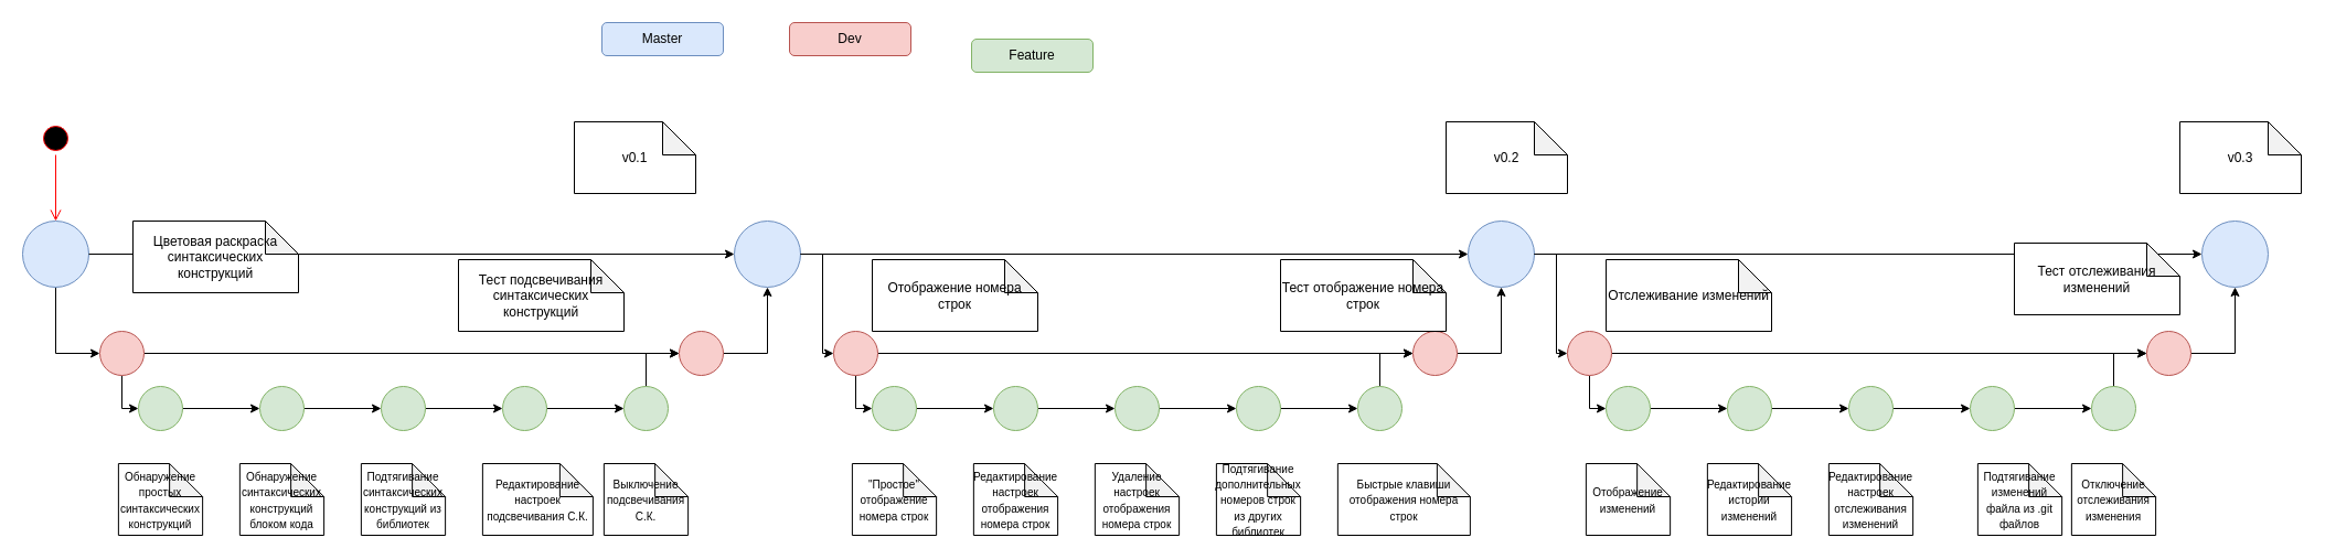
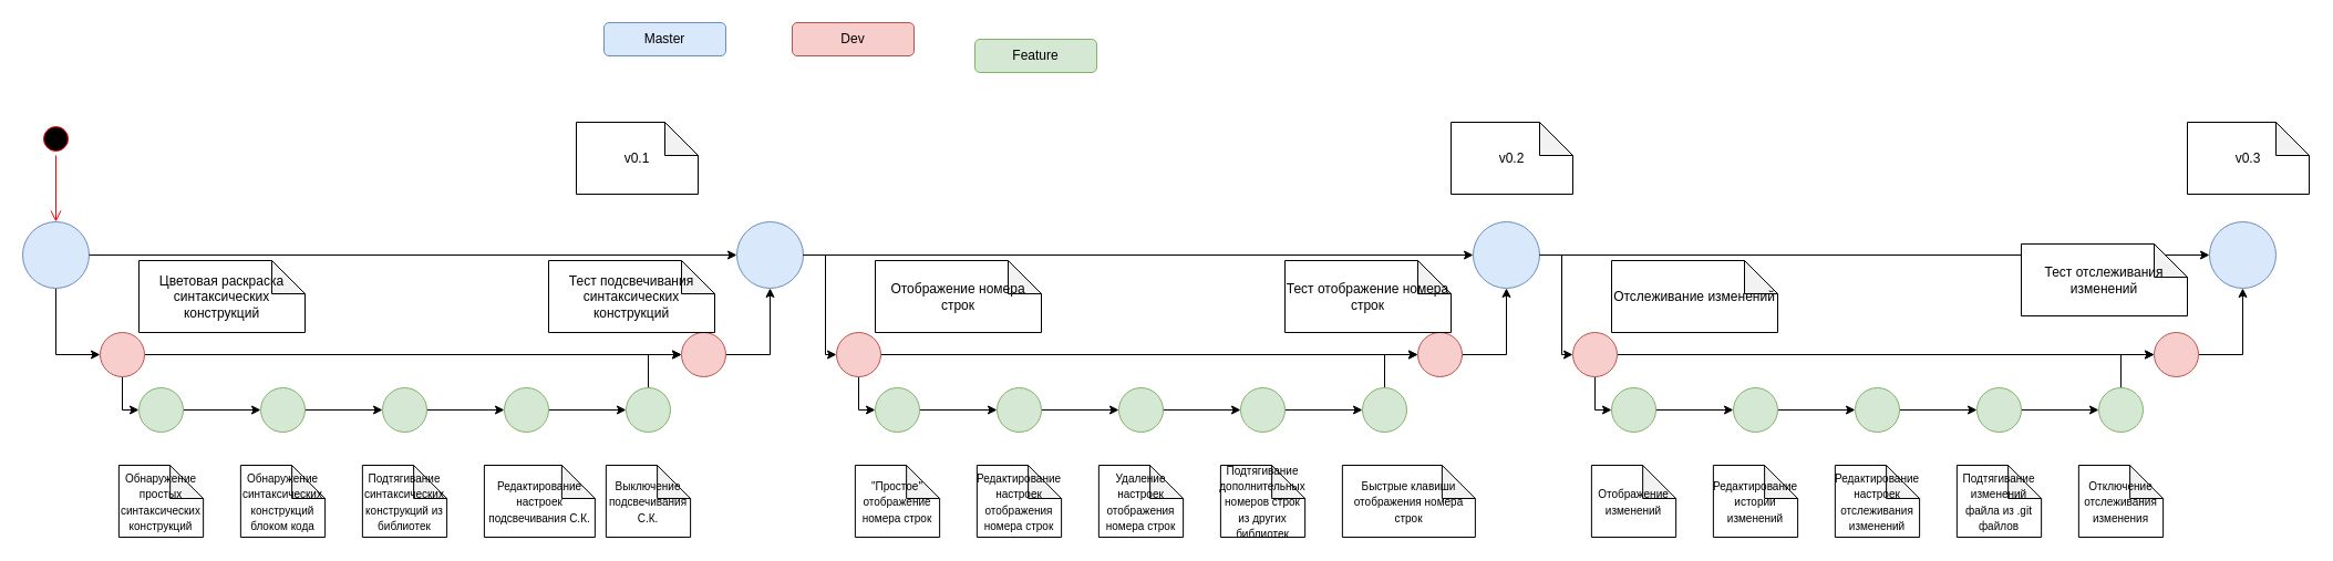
  <mxCell id="0" />
  <mxCell id="1" parent="0" />
  <mxCell id="2" value="Master" style="rounded=1;whiteSpace=wrap;html=1;fillColor=#dae8fc;strokeColor=#6c8ebf;" vertex="1" parent="1"><mxGeometry x="545" y="20" width="110" height="30" as="geometry" /></mxCell>
  <mxCell id="3" value="Dev" style="rounded=1;whiteSpace=wrap;html=1;fillColor=#f8cecc;strokeColor=#b85450;" vertex="1" parent="1"><mxGeometry x="715" y="20" width="110" height="30" as="geometry" /></mxCell>
  <mxCell id="4" value="Feature" style="rounded=1;whiteSpace=wrap;html=1;fillColor=#d5e8d4;strokeColor=#82b366;" vertex="1" parent="1"><mxGeometry x="880" y="35" width="110" height="30" as="geometry" /></mxCell>
  <mxCell id="5" value="" style="ellipse;html=1;shape=startState;fillColor=#000000;strokeColor=#ff0000;" vertex="1" parent="1"><mxGeometry x="35" y="110" width="30" height="30" as="geometry" /></mxCell>
  <mxCell id="6" value="" style="edgeStyle=orthogonalEdgeStyle;html=1;verticalAlign=bottom;endArrow=open;endSize=8;strokeColor=#ff0000;rounded=0;entryX=0;entryY=0.5;entryDx=0;entryDy=0;" edge="1" source="5" parent="1" target="8"><mxGeometry relative="1" as="geometry"><mxPoint x="50" y="200" as="targetPoint" /></mxGeometry></mxCell>
  <mxCell id="7" style="edgeStyle=orthogonalEdgeStyle;rounded=0;orthogonalLoop=1;jettySize=auto;html=1;exitX=1;exitY=0.5;exitDx=0;exitDy=0;entryX=0.5;entryY=1;entryDx=0;entryDy=0;" edge="1" parent="1" source="8" target="14"><mxGeometry relative="1" as="geometry" /></mxCell>
  <mxCell id="8" value="" style="ellipse;whiteSpace=wrap;html=1;aspect=fixed;direction=south;fillColor=#dae8fc;strokeColor=#6c8ebf;" vertex="1" parent="1"><mxGeometry x="20" y="200" width="60" height="60" as="geometry" /></mxCell>
  <mxCell id="9" value="" style="endArrow=classic;html=1;rounded=0;exitX=0.5;exitY=0;exitDx=0;exitDy=0;entryX=0.5;entryY=1;entryDx=0;entryDy=0;" edge="1" parent="1" source="8" target="10"><mxGeometry width="50" height="50" relative="1" as="geometry"><mxPoint x="80" y="230" as="sourcePoint" /><mxPoint x="545" y="230" as="targetPoint" /></mxGeometry></mxCell>
  <mxCell id="10" value="" style="ellipse;whiteSpace=wrap;html=1;aspect=fixed;direction=south;fillColor=#dae8fc;strokeColor=#6c8ebf;" vertex="1" parent="1"><mxGeometry x="665" y="200" width="60" height="60" as="geometry" /></mxCell>
  <mxCell id="11" value="v0.1" style="shape=note;whiteSpace=wrap;html=1;backgroundOutline=1;darkOpacity=0.05;" vertex="1" parent="1"><mxGeometry x="520" y="110" width="110" height="65" as="geometry" /></mxCell>
  <mxCell id="12" style="edgeStyle=orthogonalEdgeStyle;rounded=0;orthogonalLoop=1;jettySize=auto;html=1;exitX=0.5;exitY=0;exitDx=0;exitDy=0;" edge="1" parent="1" source="14" target="16"><mxGeometry relative="1" as="geometry" /></mxCell>
  <mxCell id="13" style="edgeStyle=orthogonalEdgeStyle;rounded=0;orthogonalLoop=1;jettySize=auto;html=1;exitX=1;exitY=0.5;exitDx=0;exitDy=0;entryX=0.5;entryY=1;entryDx=0;entryDy=0;" edge="1" parent="1" source="14" target="18"><mxGeometry relative="1" as="geometry"><Array as="points"><mxPoint x="110" y="370" /></Array></mxGeometry></mxCell>
  <mxCell id="14" value="" style="ellipse;whiteSpace=wrap;html=1;aspect=fixed;direction=south;fillColor=#f8cecc;strokeColor=#b85450;" vertex="1" parent="1"><mxGeometry x="90" y="300" width="40" height="40" as="geometry" /></mxCell>
  <mxCell id="15" value="" style="edgeStyle=orthogonalEdgeStyle;rounded=0;orthogonalLoop=1;jettySize=auto;html=1;" edge="1" parent="1" source="16" target="10"><mxGeometry relative="1" as="geometry" /></mxCell>
  <mxCell id="16" value="" style="ellipse;whiteSpace=wrap;html=1;aspect=fixed;direction=south;fillColor=#f8cecc;strokeColor=#b85450;" vertex="1" parent="1"><mxGeometry x="615" y="300" width="40" height="40" as="geometry" /></mxCell>
  <mxCell id="17" style="edgeStyle=orthogonalEdgeStyle;rounded=0;orthogonalLoop=1;jettySize=auto;html=1;exitX=0.5;exitY=0;exitDx=0;exitDy=0;" edge="1" parent="1" source="18" target="20"><mxGeometry relative="1" as="geometry" /></mxCell>
  <mxCell id="18" value="" style="ellipse;whiteSpace=wrap;html=1;aspect=fixed;direction=south;fillColor=#d5e8d4;strokeColor=#82b366;" vertex="1" parent="1"><mxGeometry x="125" y="350" width="40" height="40" as="geometry" /></mxCell>
  <mxCell id="19" value="" style="edgeStyle=orthogonalEdgeStyle;rounded=0;orthogonalLoop=1;jettySize=auto;html=1;" edge="1" parent="1" source="20" target="22"><mxGeometry relative="1" as="geometry" /></mxCell>
  <mxCell id="20" value="" style="ellipse;whiteSpace=wrap;html=1;aspect=fixed;direction=south;fillColor=#d5e8d4;strokeColor=#82b366;" vertex="1" parent="1"><mxGeometry x="235" y="350" width="40" height="40" as="geometry" /></mxCell>
  <mxCell id="21" value="" style="edgeStyle=orthogonalEdgeStyle;rounded=0;orthogonalLoop=1;jettySize=auto;html=1;" edge="1" parent="1" source="22" target="24"><mxGeometry relative="1" as="geometry" /></mxCell>
  <mxCell id="22" value="" style="ellipse;whiteSpace=wrap;html=1;aspect=fixed;direction=south;fillColor=#d5e8d4;strokeColor=#82b366;" vertex="1" parent="1"><mxGeometry x="345" y="350" width="40" height="40" as="geometry" /></mxCell>
  <mxCell id="23" value="" style="edgeStyle=orthogonalEdgeStyle;rounded=0;orthogonalLoop=1;jettySize=auto;html=1;" edge="1" parent="1" source="24" target="26"><mxGeometry relative="1" as="geometry" /></mxCell>
  <mxCell id="24" value="" style="ellipse;whiteSpace=wrap;html=1;aspect=fixed;direction=south;fillColor=#d5e8d4;strokeColor=#82b366;" vertex="1" parent="1"><mxGeometry x="455" y="350" width="40" height="40" as="geometry" /></mxCell>
  <mxCell id="25" style="edgeStyle=orthogonalEdgeStyle;rounded=0;orthogonalLoop=1;jettySize=auto;html=1;exitX=0;exitY=0.5;exitDx=0;exitDy=0;entryX=0.5;entryY=1;entryDx=0;entryDy=0;" edge="1" parent="1" source="26" target="16"><mxGeometry relative="1" as="geometry" /></mxCell>
  <mxCell id="26" value="" style="ellipse;whiteSpace=wrap;html=1;aspect=fixed;direction=south;fillColor=#d5e8d4;strokeColor=#82b366;" vertex="1" parent="1"><mxGeometry x="565" y="350" width="40" height="40" as="geometry" /></mxCell>
- <mxCell id="27" value="Цветовая раскраска синтаксических конструкций&lt;span&gt; &lt;/span&gt;" style="shape=note;whiteSpace=wrap;html=1;backgroundOutline=1;darkOpacity=0.05;" vertex="1" parent="1"><mxGeometry x="120" y="200" width="150" height="65" as="geometry" /></mxCell>
- <mxCell id="28" value="Тест подсвечивания синтаксических конструкций" style="shape=note;whiteSpace=wrap;html=1;backgroundOutline=1;darkOpacity=0.05;" vertex="1" parent="1"><mxGeometry x="415" y="235" width="150" height="65" as="geometry" /></mxCell>
+ <mxCell id="27" value="Цветовая раскраска синтаксических конструкций&lt;span&gt; &lt;/span&gt;" style="shape=note;whiteSpace=wrap;html=1;backgroundOutline=1;darkOpacity=0.05;" vertex="1" parent="1"><mxGeometry x="125" y="235" width="150" height="65" as="geometry" /></mxCell>
+ <mxCell id="28" value="Тест подсвечивания синтаксических конструкций" style="shape=note;whiteSpace=wrap;html=1;backgroundOutline=1;darkOpacity=0.05;" vertex="1" parent="1"><mxGeometry x="495" y="235" width="150" height="65" as="geometry" /></mxCell>
  <mxCell id="29" value="&lt;font style=&quot;font-size: 10px&quot;&gt;Обнаружение простых синтаксических конструкций&lt;/font&gt;&lt;span&gt;&lt;/span&gt;" style="shape=note;whiteSpace=wrap;html=1;backgroundOutline=1;darkOpacity=0.05;" vertex="1" parent="1"><mxGeometry x="106.88" y="420" width="76.25" height="65" as="geometry" /></mxCell>
  <mxCell id="30" value="&lt;font style=&quot;font-size: 10px&quot;&gt;Обнаружение синтаксических конструкций блоком кода&lt;/font&gt;&lt;span&gt;&lt;/span&gt;" style="shape=note;whiteSpace=wrap;html=1;backgroundOutline=1;darkOpacity=0.05;" vertex="1" parent="1"><mxGeometry x="216.87" y="420" width="76.25" height="65" as="geometry" /></mxCell>
  <mxCell id="31" value="&lt;span style=&quot;font-size: 10px&quot;&gt;Подтягивание синтаксических конструкций из библиотек&lt;/span&gt;" style="shape=note;whiteSpace=wrap;html=1;backgroundOutline=1;darkOpacity=0.05;" vertex="1" parent="1"><mxGeometry x="326.87" y="420" width="76.25" height="65" as="geometry" /></mxCell>
  <mxCell id="32" value="&lt;span style=&quot;font-size: 10px&quot;&gt;Редактирование настроек подсвечивания С.К.&lt;/span&gt;" style="shape=note;whiteSpace=wrap;html=1;backgroundOutline=1;darkOpacity=0.05;" vertex="1" parent="1"><mxGeometry x="436.88" y="420" width="100" height="65" as="geometry" /></mxCell>
  <mxCell id="33" value="&lt;span style=&quot;font-size: 10px&quot;&gt;Выключение подсвечивания С.К.&lt;/span&gt;" style="shape=note;whiteSpace=wrap;html=1;backgroundOutline=1;darkOpacity=0.05;" vertex="1" parent="1"><mxGeometry x="546.87" y="420" width="76.25" height="65" as="geometry" /></mxCell>
  <mxCell id="34" style="edgeStyle=orthogonalEdgeStyle;rounded=0;orthogonalLoop=1;jettySize=auto;html=1;exitX=0.5;exitY=0;exitDx=0;exitDy=0;entryX=0.5;entryY=1;entryDx=0;entryDy=0;" edge="1" source="10" target="40" parent="1"><mxGeometry relative="1" as="geometry"><mxPoint x="795" y="260" as="sourcePoint" /><Array as="points"><mxPoint x="745" y="230" /><mxPoint x="745" y="320" /></Array></mxGeometry></mxCell>
  <mxCell id="35" value="" style="endArrow=classic;html=1;rounded=0;exitX=0.5;exitY=0;exitDx=0;exitDy=0;entryX=0.5;entryY=1;entryDx=0;entryDy=0;" edge="1" source="10" target="36" parent="1"><mxGeometry width="50" height="50" relative="1" as="geometry"><mxPoint x="825" y="230" as="sourcePoint" /><mxPoint x="1290" y="230" as="targetPoint" /></mxGeometry></mxCell>
  <mxCell id="36" value="" style="ellipse;whiteSpace=wrap;html=1;aspect=fixed;direction=south;fillColor=#dae8fc;strokeColor=#6c8ebf;" vertex="1" parent="1"><mxGeometry x="1330" y="200" width="60" height="60" as="geometry" /></mxCell>
  <mxCell id="37" value="v0.2" style="shape=note;whiteSpace=wrap;html=1;backgroundOutline=1;darkOpacity=0.05;" vertex="1" parent="1"><mxGeometry x="1310" y="110" width="110" height="65" as="geometry" /></mxCell>
  <mxCell id="38" style="edgeStyle=orthogonalEdgeStyle;rounded=0;orthogonalLoop=1;jettySize=auto;html=1;exitX=0.5;exitY=0;exitDx=0;exitDy=0;" edge="1" source="40" target="42" parent="1"><mxGeometry relative="1" as="geometry" /></mxCell>
  <mxCell id="39" style="edgeStyle=orthogonalEdgeStyle;rounded=0;orthogonalLoop=1;jettySize=auto;html=1;exitX=1;exitY=0.5;exitDx=0;exitDy=0;entryX=0.5;entryY=1;entryDx=0;entryDy=0;" edge="1" source="40" target="44" parent="1"><mxGeometry relative="1" as="geometry"><Array as="points"><mxPoint x="775" y="370" /></Array></mxGeometry></mxCell>
  <mxCell id="40" value="" style="ellipse;whiteSpace=wrap;html=1;aspect=fixed;direction=south;fillColor=#f8cecc;strokeColor=#b85450;" vertex="1" parent="1"><mxGeometry x="755" y="300" width="40" height="40" as="geometry" /></mxCell>
  <mxCell id="41" value="" style="edgeStyle=orthogonalEdgeStyle;rounded=0;orthogonalLoop=1;jettySize=auto;html=1;" edge="1" source="42" target="36" parent="1"><mxGeometry relative="1" as="geometry" /></mxCell>
  <mxCell id="42" value="" style="ellipse;whiteSpace=wrap;html=1;aspect=fixed;direction=south;fillColor=#f8cecc;strokeColor=#b85450;" vertex="1" parent="1"><mxGeometry x="1280" y="300" width="40" height="40" as="geometry" /></mxCell>
  <mxCell id="43" style="edgeStyle=orthogonalEdgeStyle;rounded=0;orthogonalLoop=1;jettySize=auto;html=1;exitX=0.5;exitY=0;exitDx=0;exitDy=0;" edge="1" source="44" target="46" parent="1"><mxGeometry relative="1" as="geometry" /></mxCell>
  <mxCell id="44" value="" style="ellipse;whiteSpace=wrap;html=1;aspect=fixed;direction=south;fillColor=#d5e8d4;strokeColor=#82b366;" vertex="1" parent="1"><mxGeometry x="790" y="350" width="40" height="40" as="geometry" /></mxCell>
  <mxCell id="45" value="" style="edgeStyle=orthogonalEdgeStyle;rounded=0;orthogonalLoop=1;jettySize=auto;html=1;" edge="1" source="46" target="48" parent="1"><mxGeometry relative="1" as="geometry" /></mxCell>
  <mxCell id="46" value="" style="ellipse;whiteSpace=wrap;html=1;aspect=fixed;direction=south;fillColor=#d5e8d4;strokeColor=#82b366;" vertex="1" parent="1"><mxGeometry x="900" y="350" width="40" height="40" as="geometry" /></mxCell>
  <mxCell id="47" value="" style="edgeStyle=orthogonalEdgeStyle;rounded=0;orthogonalLoop=1;jettySize=auto;html=1;" edge="1" source="48" target="50" parent="1"><mxGeometry relative="1" as="geometry" /></mxCell>
  <mxCell id="48" value="" style="ellipse;whiteSpace=wrap;html=1;aspect=fixed;direction=south;fillColor=#d5e8d4;strokeColor=#82b366;" vertex="1" parent="1"><mxGeometry x="1010" y="350" width="40" height="40" as="geometry" /></mxCell>
  <mxCell id="49" value="" style="edgeStyle=orthogonalEdgeStyle;rounded=0;orthogonalLoop=1;jettySize=auto;html=1;" edge="1" source="50" target="52" parent="1"><mxGeometry relative="1" as="geometry" /></mxCell>
  <mxCell id="50" value="" style="ellipse;whiteSpace=wrap;html=1;aspect=fixed;direction=south;fillColor=#d5e8d4;strokeColor=#82b366;" vertex="1" parent="1"><mxGeometry x="1120" y="350" width="40" height="40" as="geometry" /></mxCell>
  <mxCell id="51" style="edgeStyle=orthogonalEdgeStyle;rounded=0;orthogonalLoop=1;jettySize=auto;html=1;exitX=0;exitY=0.5;exitDx=0;exitDy=0;entryX=0.5;entryY=1;entryDx=0;entryDy=0;" edge="1" source="52" target="42" parent="1"><mxGeometry relative="1" as="geometry" /></mxCell>
  <mxCell id="52" value="" style="ellipse;whiteSpace=wrap;html=1;aspect=fixed;direction=south;fillColor=#d5e8d4;strokeColor=#82b366;" vertex="1" parent="1"><mxGeometry x="1230" y="350" width="40" height="40" as="geometry" /></mxCell>
  <mxCell id="53" value="Отображение номера строк&lt;span&gt;&lt;/span&gt;" style="shape=note;whiteSpace=wrap;html=1;backgroundOutline=1;darkOpacity=0.05;" vertex="1" parent="1"><mxGeometry x="790" y="235" width="150" height="65" as="geometry" /></mxCell>
  <mxCell id="54" value="Тест отображение номера строк" style="shape=note;whiteSpace=wrap;html=1;backgroundOutline=1;darkOpacity=0.05;" vertex="1" parent="1"><mxGeometry x="1160" y="235" width="150" height="65" as="geometry" /></mxCell>
  <mxCell id="55" value="&lt;span style=&quot;font-size: 10px&quot;&gt;&quot;Простое&quot; отображение номера строк&lt;/span&gt;" style="shape=note;whiteSpace=wrap;html=1;backgroundOutline=1;darkOpacity=0.05;" vertex="1" parent="1"><mxGeometry x="771.88" y="420" width="76.25" height="65" as="geometry" /></mxCell>
  <mxCell id="56" value="&lt;span style=&quot;font-size: 10px&quot;&gt;Редактирование настроек отображения номера строк&lt;/span&gt;" style="shape=note;whiteSpace=wrap;html=1;backgroundOutline=1;darkOpacity=0.05;" vertex="1" parent="1"><mxGeometry x="881.87" y="420" width="76.25" height="65" as="geometry" /></mxCell>
  <mxCell id="57" value="&lt;span style=&quot;font-size: 10px&quot;&gt;Удаление настроек отображения номера строк&lt;/span&gt;" style="shape=note;whiteSpace=wrap;html=1;backgroundOutline=1;darkOpacity=0.05;" vertex="1" parent="1"><mxGeometry x="991.87" y="420" width="76.25" height="65" as="geometry" /></mxCell>
  <mxCell id="58" value="&lt;span style=&quot;font-size: 10px&quot;&gt;Подтягивание дополнительных номеров строк из других библиотек&lt;/span&gt;" style="shape=note;whiteSpace=wrap;html=1;backgroundOutline=1;darkOpacity=0.05;" vertex="1" parent="1"><mxGeometry x="1101.88" y="420" width="76.25" height="65" as="geometry" /></mxCell>
  <mxCell id="59" value="&lt;span style=&quot;font-size: 10px&quot;&gt;Быстрые клавиши отображения номера строк&lt;/span&gt;" style="shape=note;whiteSpace=wrap;html=1;backgroundOutline=1;darkOpacity=0.05;" vertex="1" parent="1"><mxGeometry x="1211.87" y="420" width="120" height="65" as="geometry" /></mxCell>
  <mxCell id="60" style="edgeStyle=orthogonalEdgeStyle;rounded=0;orthogonalLoop=1;jettySize=auto;html=1;exitX=0.5;exitY=0;exitDx=0;exitDy=0;entryX=0.5;entryY=1;entryDx=0;entryDy=0;" edge="1" target="66" parent="1"><mxGeometry relative="1" as="geometry"><mxPoint x="1390" y="230" as="sourcePoint" /><Array as="points"><mxPoint x="1410" y="230" /><mxPoint x="1410" y="320" /></Array></mxGeometry></mxCell>
  <mxCell id="61" value="" style="endArrow=classic;html=1;rounded=0;exitX=0.5;exitY=0;exitDx=0;exitDy=0;entryX=0.5;entryY=1;entryDx=0;entryDy=0;" edge="1" target="62" parent="1"><mxGeometry width="50" height="50" relative="1" as="geometry"><mxPoint x="1390" y="230" as="sourcePoint" /><mxPoint x="1955" y="230" as="targetPoint" /></mxGeometry></mxCell>
  <mxCell id="62" value="" style="ellipse;whiteSpace=wrap;html=1;aspect=fixed;direction=south;fillColor=#dae8fc;strokeColor=#6c8ebf;" vertex="1" parent="1"><mxGeometry x="1995" y="200" width="60" height="60" as="geometry" /></mxCell>
  <mxCell id="63" value="v0.3" style="shape=note;whiteSpace=wrap;html=1;backgroundOutline=1;darkOpacity=0.05;" vertex="1" parent="1"><mxGeometry x="1975" y="110" width="110" height="65" as="geometry" /></mxCell>
  <mxCell id="64" style="edgeStyle=orthogonalEdgeStyle;rounded=0;orthogonalLoop=1;jettySize=auto;html=1;exitX=0.5;exitY=0;exitDx=0;exitDy=0;" edge="1" source="66" target="68" parent="1"><mxGeometry relative="1" as="geometry" /></mxCell>
  <mxCell id="65" style="edgeStyle=orthogonalEdgeStyle;rounded=0;orthogonalLoop=1;jettySize=auto;html=1;exitX=1;exitY=0.5;exitDx=0;exitDy=0;entryX=0.5;entryY=1;entryDx=0;entryDy=0;" edge="1" source="66" target="70" parent="1"><mxGeometry relative="1" as="geometry"><Array as="points"><mxPoint x="1440" y="370" /></Array></mxGeometry></mxCell>
  <mxCell id="66" value="" style="ellipse;whiteSpace=wrap;html=1;aspect=fixed;direction=south;fillColor=#f8cecc;strokeColor=#b85450;" vertex="1" parent="1"><mxGeometry x="1420" y="300" width="40" height="40" as="geometry" /></mxCell>
  <mxCell id="67" value="" style="edgeStyle=orthogonalEdgeStyle;rounded=0;orthogonalLoop=1;jettySize=auto;html=1;" edge="1" source="68" target="62" parent="1"><mxGeometry relative="1" as="geometry" /></mxCell>
  <mxCell id="68" value="" style="ellipse;whiteSpace=wrap;html=1;aspect=fixed;direction=south;fillColor=#f8cecc;strokeColor=#b85450;" vertex="1" parent="1"><mxGeometry x="1945" y="300" width="40" height="40" as="geometry" /></mxCell>
  <mxCell id="69" style="edgeStyle=orthogonalEdgeStyle;rounded=0;orthogonalLoop=1;jettySize=auto;html=1;exitX=0.5;exitY=0;exitDx=0;exitDy=0;" edge="1" source="70" target="72" parent="1"><mxGeometry relative="1" as="geometry" /></mxCell>
  <mxCell id="70" value="" style="ellipse;whiteSpace=wrap;html=1;aspect=fixed;direction=south;fillColor=#d5e8d4;strokeColor=#82b366;" vertex="1" parent="1"><mxGeometry x="1455" y="350" width="40" height="40" as="geometry" /></mxCell>
  <mxCell id="71" value="" style="edgeStyle=orthogonalEdgeStyle;rounded=0;orthogonalLoop=1;jettySize=auto;html=1;" edge="1" source="72" target="74" parent="1"><mxGeometry relative="1" as="geometry" /></mxCell>
  <mxCell id="72" value="" style="ellipse;whiteSpace=wrap;html=1;aspect=fixed;direction=south;fillColor=#d5e8d4;strokeColor=#82b366;" vertex="1" parent="1"><mxGeometry x="1565" y="350" width="40" height="40" as="geometry" /></mxCell>
  <mxCell id="73" value="" style="edgeStyle=orthogonalEdgeStyle;rounded=0;orthogonalLoop=1;jettySize=auto;html=1;" edge="1" source="74" target="76" parent="1"><mxGeometry relative="1" as="geometry" /></mxCell>
  <mxCell id="74" value="" style="ellipse;whiteSpace=wrap;html=1;aspect=fixed;direction=south;fillColor=#d5e8d4;strokeColor=#82b366;" vertex="1" parent="1"><mxGeometry x="1675" y="350" width="40" height="40" as="geometry" /></mxCell>
  <mxCell id="75" value="" style="edgeStyle=orthogonalEdgeStyle;rounded=0;orthogonalLoop=1;jettySize=auto;html=1;" edge="1" source="76" target="78" parent="1"><mxGeometry relative="1" as="geometry" /></mxCell>
  <mxCell id="76" value="" style="ellipse;whiteSpace=wrap;html=1;aspect=fixed;direction=south;fillColor=#d5e8d4;strokeColor=#82b366;" vertex="1" parent="1"><mxGeometry x="1785" y="350" width="40" height="40" as="geometry" /></mxCell>
  <mxCell id="77" style="edgeStyle=orthogonalEdgeStyle;rounded=0;orthogonalLoop=1;jettySize=auto;html=1;exitX=0;exitY=0.5;exitDx=0;exitDy=0;entryX=0.5;entryY=1;entryDx=0;entryDy=0;" edge="1" source="78" target="68" parent="1"><mxGeometry relative="1" as="geometry" /></mxCell>
  <mxCell id="78" value="" style="ellipse;whiteSpace=wrap;html=1;aspect=fixed;direction=south;fillColor=#d5e8d4;strokeColor=#82b366;" vertex="1" parent="1"><mxGeometry x="1895" y="350" width="40" height="40" as="geometry" /></mxCell>
  <mxCell id="79" value="Отслеживание изменений&lt;span&gt;&lt;/span&gt;" style="shape=note;whiteSpace=wrap;html=1;backgroundOutline=1;darkOpacity=0.05;" vertex="1" parent="1"><mxGeometry x="1455" y="235" width="150" height="65" as="geometry" /></mxCell>
  <mxCell id="80" value="Тест отслеживания изменений" style="shape=note;whiteSpace=wrap;html=1;backgroundOutline=1;darkOpacity=0.05;" vertex="1" parent="1"><mxGeometry x="1825" y="220" width="150" height="65" as="geometry" /></mxCell>
  <mxCell id="81" value="&lt;span style=&quot;font-size: 10px&quot;&gt;Отображение изменений&lt;/span&gt;" style="shape=note;whiteSpace=wrap;html=1;backgroundOutline=1;darkOpacity=0.05;" vertex="1" parent="1"><mxGeometry x="1436.88" y="420" width="76.25" height="65" as="geometry" /></mxCell>
  <mxCell id="82" value="&lt;span style=&quot;font-size: 10px&quot;&gt;Редактирование истории изменений&lt;/span&gt;" style="shape=note;whiteSpace=wrap;html=1;backgroundOutline=1;darkOpacity=0.05;" vertex="1" parent="1"><mxGeometry x="1546.87" y="420" width="76.25" height="65" as="geometry" /></mxCell>
  <mxCell id="83" value="&lt;span style=&quot;font-size: 10px&quot;&gt;Редактирование настроек отслеживания изменений&lt;/span&gt;" style="shape=note;whiteSpace=wrap;html=1;backgroundOutline=1;darkOpacity=0.05;" vertex="1" parent="1"><mxGeometry x="1656.87" y="420" width="76.25" height="65" as="geometry" /></mxCell>
- <mxCell id="84" value="&lt;span style=&quot;font-size: 10px&quot;&gt;Подтягивание изменений файла из .git файлов&lt;/span&gt;" style="shape=note;whiteSpace=wrap;html=1;backgroundOutline=1;darkOpacity=0.05;" vertex="1" parent="1"><mxGeometry x="1791.88" y="420" width="76.25" height="65" as="geometry" /></mxCell>
+ <mxCell id="84" value="&lt;span style=&quot;font-size: 10px&quot;&gt;Подтягивание изменений файла из .git файлов&lt;/span&gt;" style="shape=note;whiteSpace=wrap;html=1;backgroundOutline=1;darkOpacity=0.05;" vertex="1" parent="1"><mxGeometry x="1766.88" y="420" width="76.25" height="65" as="geometry" /></mxCell>
  <mxCell id="85" value="&lt;span style=&quot;font-size: 10px&quot;&gt;Отключение отслеживания изменения&lt;/span&gt;" style="shape=note;whiteSpace=wrap;html=1;backgroundOutline=1;darkOpacity=0.05;" vertex="1" parent="1"><mxGeometry x="1876.87" y="420" width="76.25" height="65" as="geometry" /></mxCell>
